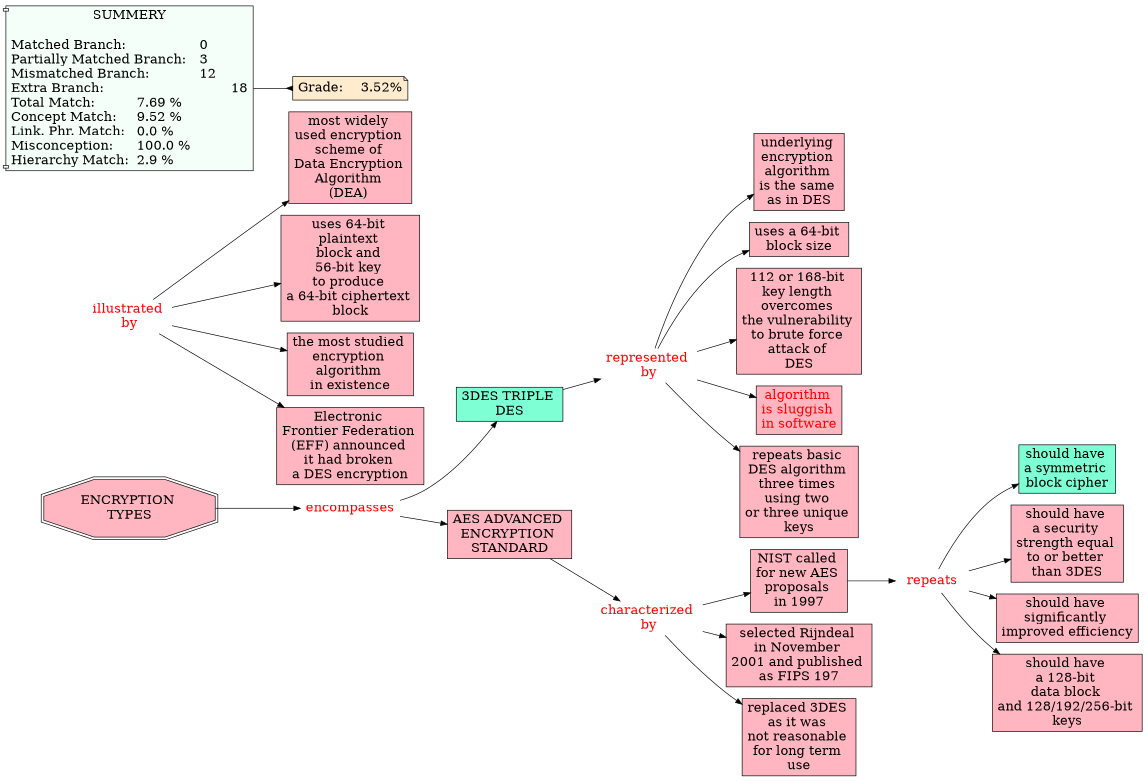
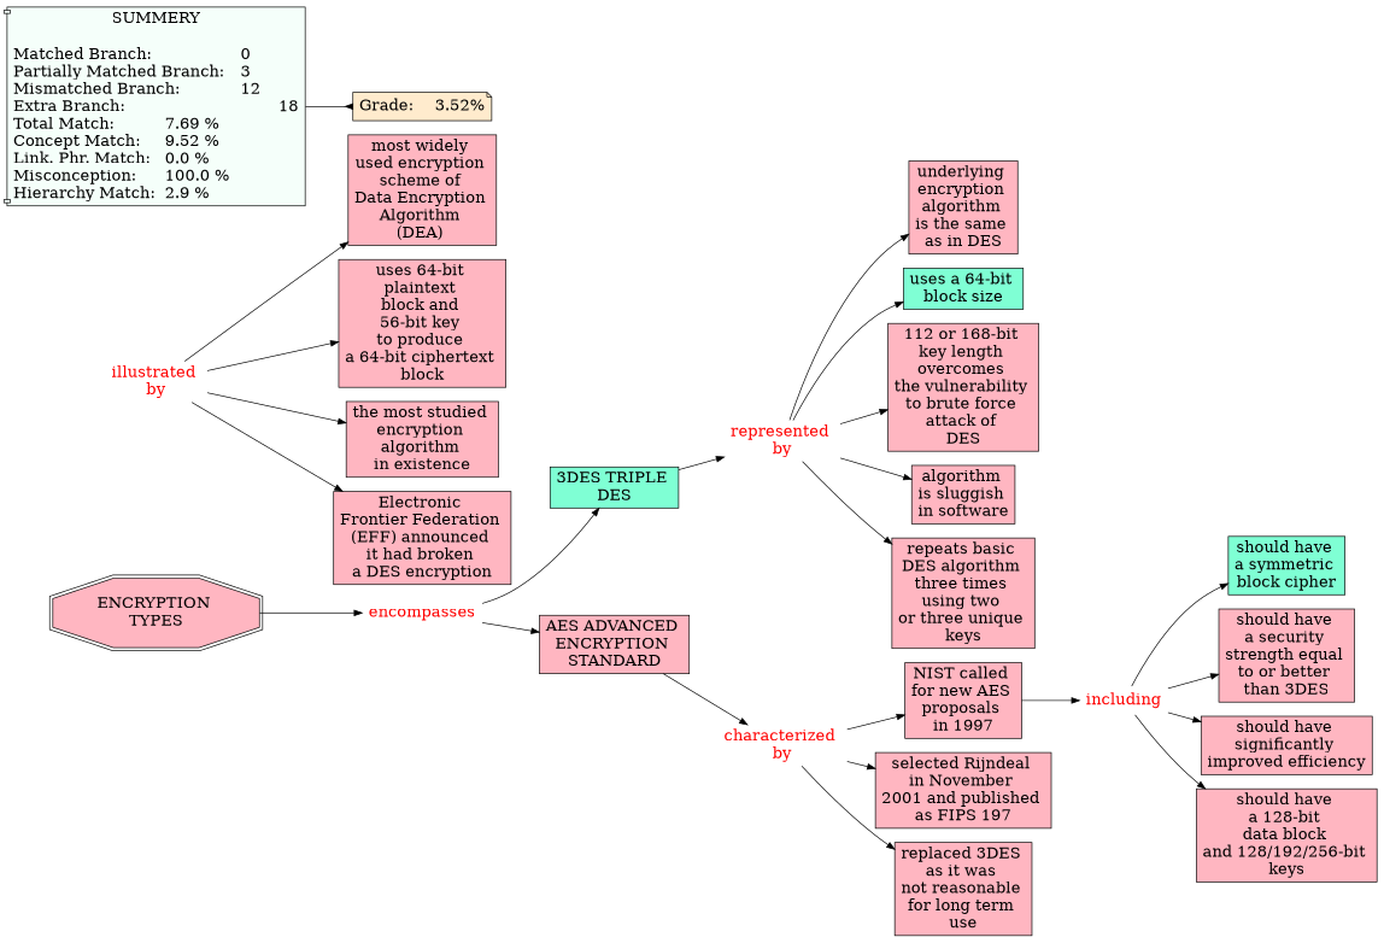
  digraph {
    fontname="DejaVu Serif"
    rankdir=LR
    node [Gsplines=true fontname="DejaVu Serif" fontsize=20 shape=rect fillcolor="#FFB6C1" style=filled]
    edge [constraint=true fontname="DejaVu Serif"]
    n1 [fontcolor=red label="characterized \nby" shape=none fillcolor="" style=""]
    n2 [label="NIST called \nfor new AES \nproposals \nin 1997"]
    n3 [label="selected Rijndeal \nin November \n2001 and published \nas FIPS 197\n"]
    n4 [label="replaced 3DES \nas it was \nnot reasonable \nfor long term \nuse"]
-   n5 [fontcolor=red label=repeats shape=none fillcolor="" style=""]
+   n5 [fontcolor=red label=including shape=none fillcolor="" style=""]
    n6 [fillcolor=aquamarine label="should have \na symmetric \nblock cipher\n"]
    n7 [label="should have \na security \nstrength equal \nto or better \nthan 3DES"]
    n8 [label="should have \nsignificantly \nimproved efficiency\n"]
    n9 [label="should have \na 128-bit \ndata block \nand 128/192/256-bit \nkeys"]
    n10 [fontcolor=red label="illustrated \nby" shape=none fillcolor="" style=""]
    n11 [label="most widely \nused encryption \nscheme of \nData Encryption \nAlgorithm \n(DEA) "]
    n12 [label="uses 64-bit \nplaintext \nblock and \n56-bit key \nto produce \na 64-bit ciphertext \nblock"]
    n13 [label="the most studied \nencryption \nalgorithm \nin existence\n"]
    n14 [label="Electronic \nFrontier Federation \n(EFF) announced \nit had broken \na DES encryption\n"]
    n15 [fontcolor=red label=encompasses shape=none fillcolor="" style=""]
    n16 [fillcolor=aquamarine label="3DES TRIPLE \nDES"]
    n17 [label="AES ADVANCED \nENCRYPTION \nSTANDARD"]
    n18 [fontcolor=red label="represented \nby" shape=none fillcolor="" style=""]
    n19 [label="underlying \nencryption \nalgorithm \nis the same \nas in DES"]
-   n20 [label="uses a 64-bit \nblock size\n"]
+   n20 [fillcolor=aquamarine label="uses a 64-bit \nblock size\n"]
    n21 [label="112 or 168-bit \nkey length \novercomes \nthe vulnerability \nto brute force \nattack of \nDES"]
-   n22 [label="algorithm \nis sluggish \nin software\n" fontcolor=red]
+   n22 [label="algorithm \nis sluggish \nin software\n"]
    n23 [label="repeats basic \nDES algorithm \nthree times \nusing two \nor three unique \nkeys"]
    n24 [label="ENCRYPTION \nTYPES" shape=doubleoctagon]
    n25 [fillcolor="#F5FFFA" label="SUMMERY\n\nMatched Branch:			0\lPartially Matched Branch:	3\lMismatched Branch:		12\lExtra Branch:				18\lTotal Match:		7.69 %\lConcept Match:	9.52 %\lLink. Phr. Match:	0.0 %\lMisconception:	100.0 %\lHierarchy Match:	2.9 %\l" shape=component]
    n26 [fillcolor="#FFEBCD" label="Grade:	3.52%" shape=note]
    n1 -> n2
    n1 -> n3
    n1 -> n4
    n2 -> n5
    n5 -> n6
    n5 -> n7
    n5 -> n8
    n5 -> n9
    n10 -> n11
    n10 -> n12
    n10 -> n13
    n10 -> n14
    n15 -> n16
    n15 -> n17
    n16 -> n18
    n17 -> n1
    n18 -> n19
    n18 -> n20
    n18 -> n21
    n18 -> n22
    n18 -> n23
    n24 -> n15
    n25 -> n26 [arrowhead=inv color=black]
  }
